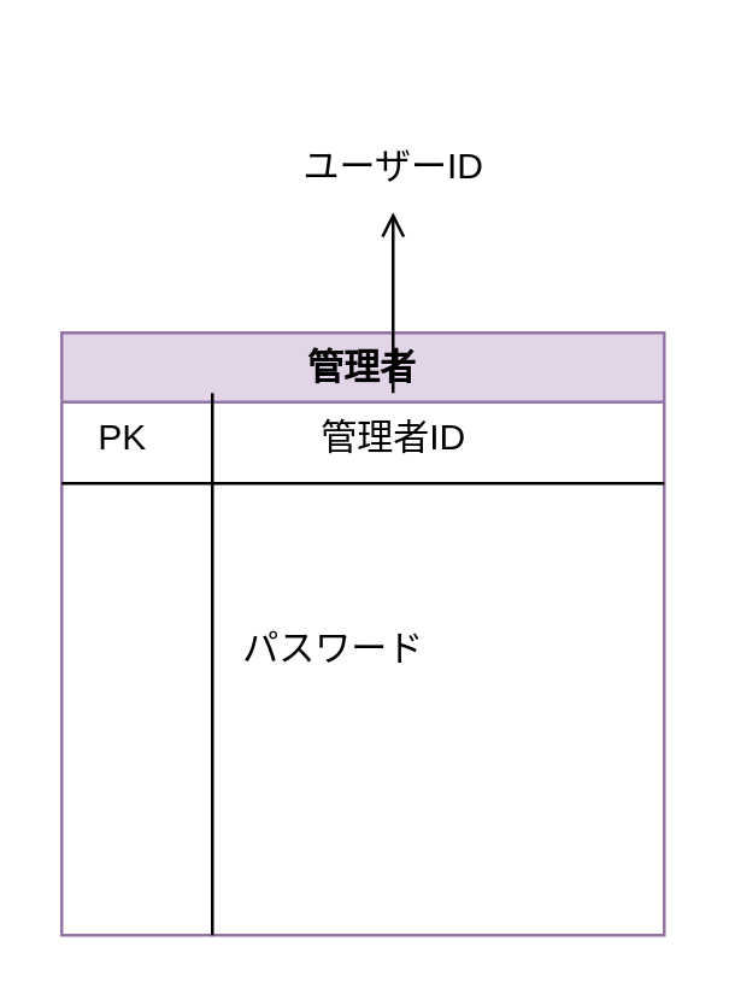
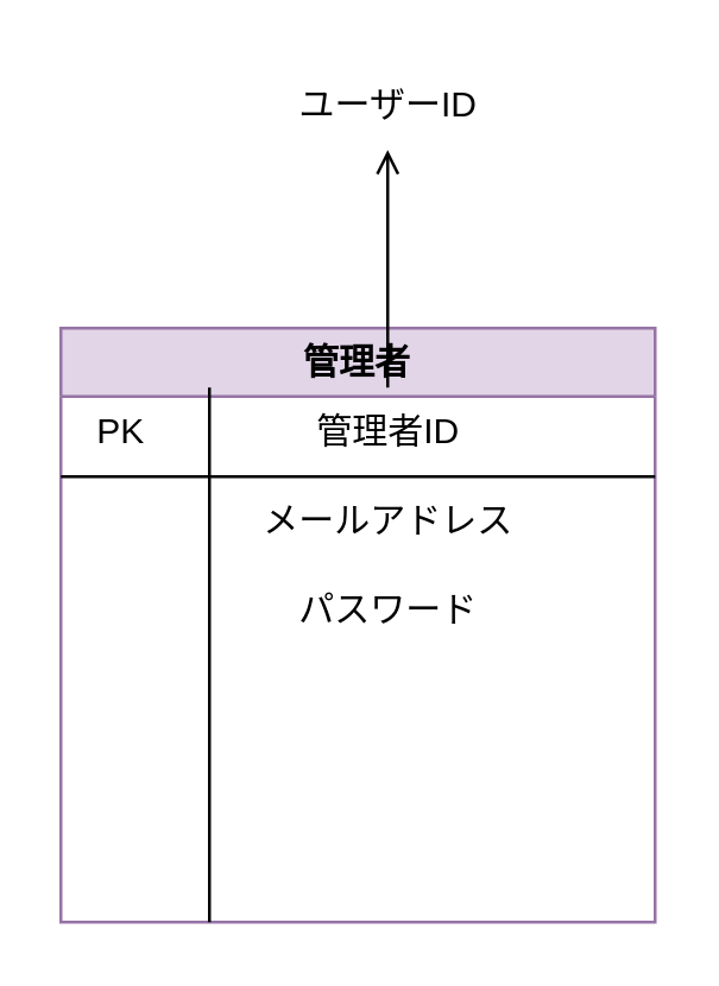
  <mxCell id="0" />
  <mxCell id="1" parent="0" />
  <mxCell id="2" value="&lt;font color=&quot;#000000&quot;&gt;管理者&lt;/font&gt;" style="swimlane;whiteSpace=wrap;html=1;fillColor=#e1d5e7;strokeColor=#9673a6;swimlaneLine=1;" vertex="1" parent="1"><mxGeometry x="20" y="110" width="200" height="200" as="geometry"><mxRectangle x="50" y="90" width="140" height="30" as="alternateBounds" /></mxGeometry></mxCell>
  <mxCell id="3" value="" style="endArrow=none;html=1;rounded=0;entryX=1;entryY=0.25;entryDx=0;entryDy=0;" edge="1" parent="2" target="2"><mxGeometry width="50" height="50" relative="1" as="geometry"><mxPoint y="50" as="sourcePoint" /><mxPoint x="50" y="10" as="targetPoint" /></mxGeometry></mxCell>
  <mxCell id="4" value="PK" style="text;html=1;align=center;verticalAlign=middle;resizable=0;points=[];autosize=1;strokeColor=none;fillColor=none;" vertex="1" parent="2"><mxGeometry y="20" width="40" height="30" as="geometry" /></mxCell>
  <mxCell id="5" value="管理者ID" style="text;html=1;align=center;verticalAlign=middle;resizable=0;points=[];autosize=1;strokeColor=none;fillColor=none;" vertex="1" parent="2"><mxGeometry x="75" y="20" width="70" height="30" as="geometry" /></mxCell>
- <mxCell id="7" value="パスワード" style="text;html=1;align=center;verticalAlign=middle;resizable=0;points=[];autosize=1;strokeColor=none;fillColor=none;fontSize=12;fontFamily=Helvetica;fontColor=default;" vertex="1" parent="2"><mxGeometry x="50" y="90" width="80" height="30" as="geometry" /></mxCell>
+ <mxCell id="6" value="メールアドレス" style="text;html=1;align=center;verticalAlign=middle;resizable=0;points=[];autosize=1;strokeColor=none;fillColor=none;fontSize=12;fontFamily=Helvetica;fontColor=default;" vertex="1" parent="2"><mxGeometry x="55" y="50" width="110" height="30" as="geometry" /></mxCell>
+ <mxCell id="7" value="パスワード" style="text;html=1;align=center;verticalAlign=middle;resizable=0;points=[];autosize=1;strokeColor=none;fillColor=none;fontSize=12;fontFamily=Helvetica;fontColor=default;" vertex="1" parent="2"><mxGeometry x="70" y="80" width="80" height="30" as="geometry" /></mxCell>
  <mxCell id="8" value="" style="endArrow=none;html=1;rounded=0;" edge="1" parent="1"><mxGeometry width="50" height="50" relative="1" as="geometry"><mxPoint x="70" y="130" as="sourcePoint" /><mxPoint x="70" y="310" as="targetPoint" /></mxGeometry></mxCell>
- <mxCell id="9" value="ユーザーID" style="text;html=1;align=center;verticalAlign=middle;resizable=0;points=[];autosize=1;strokeColor=none;fillColor=none;fontSize=12;fontFamily=Helvetica;fontColor=default;" vertex="1" parent="1"><mxGeometry x="90" y="40" width="80" height="30" as="geometry" /></mxCell>
+ <mxCell id="9" value="ユーザーID" style="text;html=1;align=center;verticalAlign=middle;resizable=0;points=[];autosize=1;strokeColor=none;fillColor=none;fontSize=12;fontFamily=Helvetica;fontColor=default;" vertex="1" parent="1"><mxGeometry x="90" width="80" height="30" as="geometry" y="20" /></mxCell>
  <mxCell id="10" value="" style="edgeStyle=orthogonalEdgeStyle;rounded=0;orthogonalLoop=1;jettySize=auto;html=1;fontFamily=Helvetica;fontSize=12;fontColor=default;startSize=23;endArrow=open;" edge="1" parent="1" source="5" target="9"><mxGeometry relative="1" as="geometry" /></mxCell>
